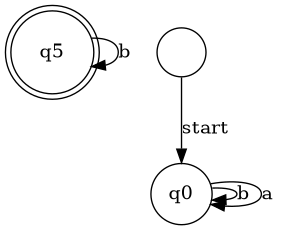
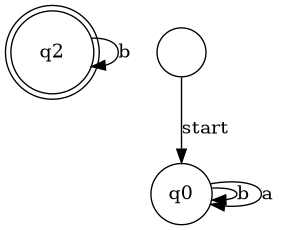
  digraph {
    rankdir=TB
    node [shape=circle]
-   q2 [shape=doublecircle label=q5]
+   q2 [shape=doublecircle]
    ""
    q0
    q2 -> q2 [label=b]
    "" -> q0 [label=start]
    q0 -> q0 [label=b]
    q0 -> q0 [label=a]
  }
